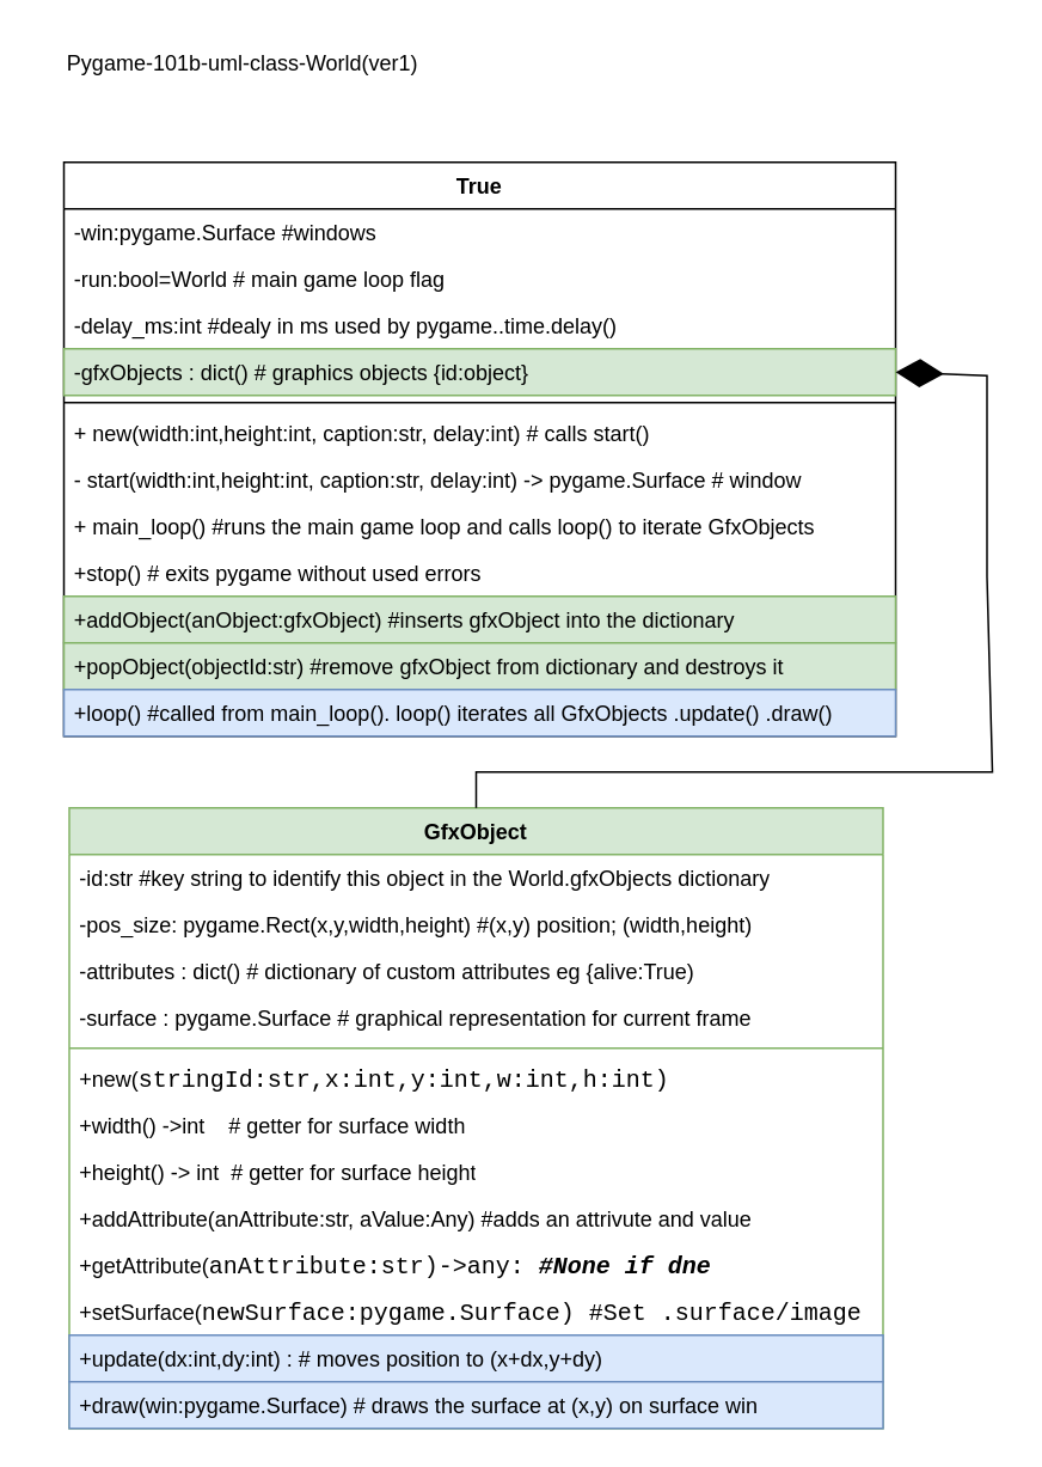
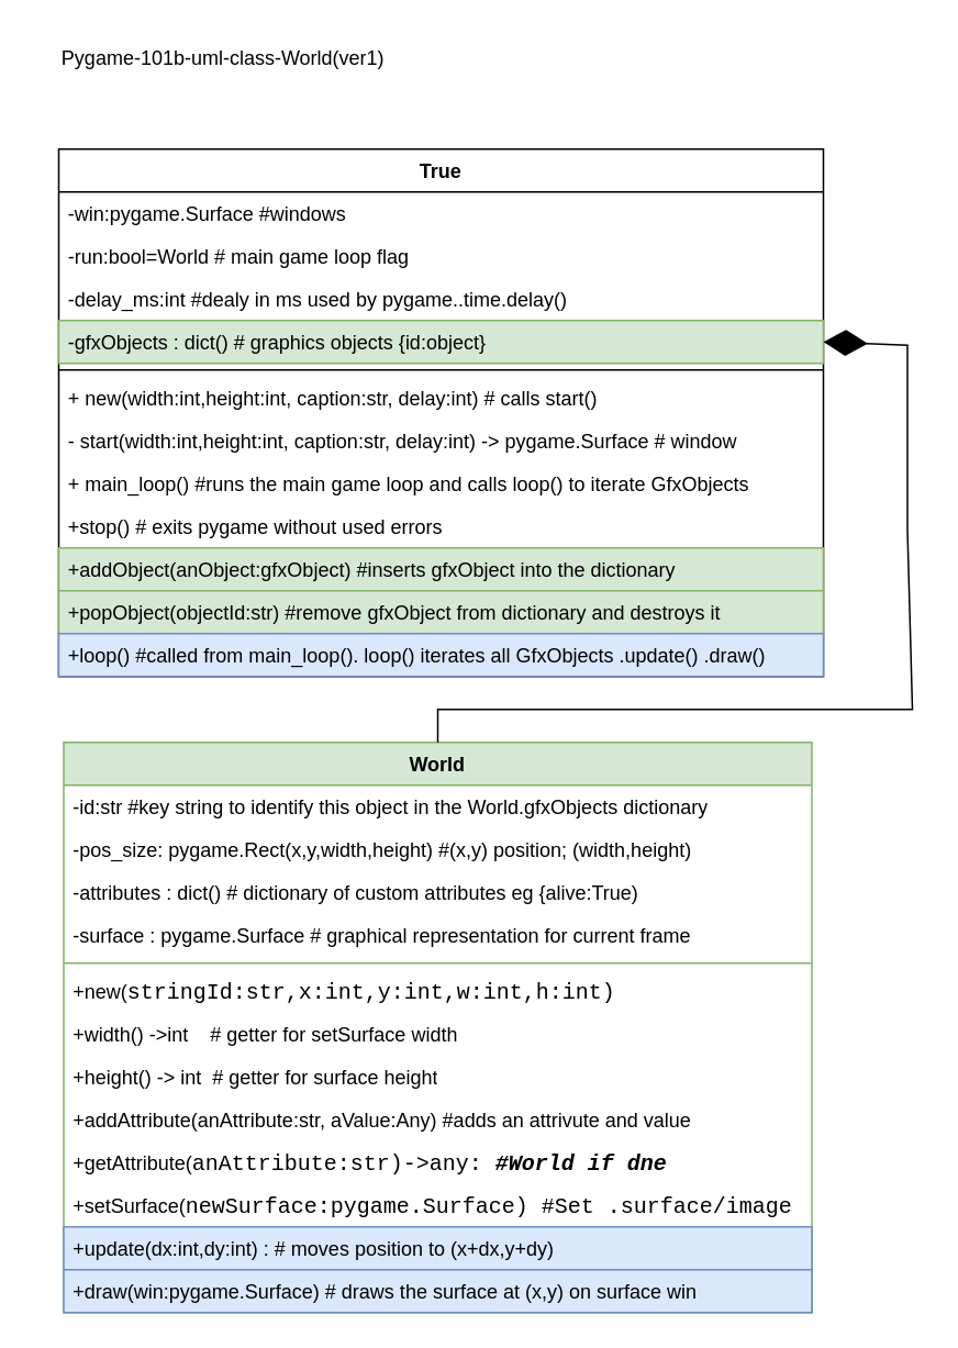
  <mxCell id="0" />
  <mxCell id="1" parent="0" />
  <mxCell id="2" value="True" style="swimlane;fontStyle=1;align=center;verticalAlign=top;childLayout=stackLayout;horizontal=1;startSize=26;horizontalStack=0;resizeParent=1;resizeLast=0;collapsible=1;marginBottom=0;rounded=0;shadow=0;strokeWidth=1;" parent="1" vertex="1"><mxGeometry x="35" y="90" width="464" height="320" as="geometry"><mxRectangle x="230" y="140" width="160" height="26" as="alternateBounds" /></mxGeometry></mxCell>
  <mxCell id="3" value="-win:pygame.Surface #windows" style="text;align=left;verticalAlign=top;spacingLeft=4;spacingRight=4;overflow=hidden;rotatable=0;points=[[0,0.5],[1,0.5]];portConstraint=eastwest;" parent="2" vertex="1"><mxGeometry y="26" width="464" height="26" as="geometry" /></mxCell>
  <mxCell id="4" value="-run:bool=World # main game loop flag" style="text;align=left;verticalAlign=top;spacingLeft=4;spacingRight=4;overflow=hidden;rotatable=0;points=[[0,0.5],[1,0.5]];portConstraint=eastwest;rounded=0;shadow=0;html=0;" parent="2" vertex="1"><mxGeometry y="52" width="464" height="26" as="geometry" /></mxCell>
  <mxCell id="5" value="-delay_ms:int #dealy in ms used by pygame..time.delay()" style="text;align=left;verticalAlign=top;spacingLeft=4;spacingRight=4;overflow=hidden;rotatable=0;points=[[0,0.5],[1,0.5]];portConstraint=eastwest;rounded=0;shadow=0;html=0;" parent="2" vertex="1"><mxGeometry y="78" width="464" height="26" as="geometry" /></mxCell>
  <mxCell id="6" value="-gfxObjects : dict() # graphics objects {id:object}" style="text;align=left;verticalAlign=top;spacingLeft=4;spacingRight=4;overflow=hidden;rotatable=0;points=[[0,0.5],[1,0.5]];portConstraint=eastwest;rounded=0;shadow=0;html=0;fillColor=#d5e8d4;strokeColor=#82b366;" vertex="1" parent="2"><mxGeometry y="104" width="464" height="26" as="geometry" /></mxCell>
  <mxCell id="7" value="" style="line;html=1;strokeWidth=1;align=left;verticalAlign=middle;spacingTop=-1;spacingLeft=3;spacingRight=3;rotatable=0;labelPosition=right;points=[];portConstraint=eastwest;" parent="2" vertex="1"><mxGeometry y="130" width="464" height="8" as="geometry" /></mxCell>
  <mxCell id="8" value="+ new(width:int,height:int, caption:str, delay:int) # calls start()&#10;" style="text;align=left;verticalAlign=top;spacingLeft=4;spacingRight=4;overflow=hidden;rotatable=0;points=[[0,0.5],[1,0.5]];portConstraint=eastwest;" parent="2" vertex="1"><mxGeometry y="138" width="464" height="26" as="geometry" /></mxCell>
  <mxCell id="9" value="- start(width:int,height:int, caption:str, delay:int) -&gt; pygame.Surface # window" style="text;align=left;verticalAlign=top;spacingLeft=4;spacingRight=4;overflow=hidden;rotatable=0;points=[[0,0.5],[1,0.5]];portConstraint=eastwest;" vertex="1" parent="2"><mxGeometry y="164" width="464" height="26" as="geometry" /></mxCell>
  <mxCell id="10" value="+ main_loop() #runs the main game loop and calls loop() to iterate GfxObjects" style="text;align=left;verticalAlign=top;spacingLeft=4;spacingRight=4;overflow=hidden;rotatable=0;points=[[0,0.5],[1,0.5]];portConstraint=eastwest;" vertex="1" parent="2"><mxGeometry y="190" width="464" height="26" as="geometry" /></mxCell>
  <mxCell id="11" value="+stop() # exits pygame without used errors" style="text;align=left;verticalAlign=top;spacingLeft=4;spacingRight=4;overflow=hidden;rotatable=0;points=[[0,0.5],[1,0.5]];portConstraint=eastwest;" vertex="1" parent="2"><mxGeometry y="216" width="464" height="26" as="geometry" /></mxCell>
  <mxCell id="12" value="+addObject(anObject:gfxObject) #inserts gfxObject into the dictionary" style="text;align=left;verticalAlign=top;spacingLeft=4;spacingRight=4;overflow=hidden;rotatable=0;points=[[0,0.5],[1,0.5]];portConstraint=eastwest;fillColor=#d5e8d4;strokeColor=#82b366;" vertex="1" parent="2"><mxGeometry y="242" width="464" height="26" as="geometry" /></mxCell>
  <mxCell id="13" value="+popObject(objectId:str) #remove gfxObject from dictionary and destroys it" style="text;align=left;verticalAlign=top;spacingLeft=4;spacingRight=4;overflow=hidden;rotatable=0;points=[[0,0.5],[1,0.5]];portConstraint=eastwest;fillColor=#d5e8d4;strokeColor=#82b366;" vertex="1" parent="2"><mxGeometry y="268" width="464" height="26" as="geometry" /></mxCell>
  <mxCell id="14" value="+loop() #called from main_loop(). loop() iterates all GfxObjects .update() .draw()" style="text;align=left;verticalAlign=top;spacingLeft=4;spacingRight=4;overflow=hidden;rotatable=0;points=[[0,0.5],[1,0.5]];portConstraint=eastwest;fillColor=#dae8fc;strokeColor=#6c8ebf;" vertex="1" parent="2"><mxGeometry y="294" width="464" height="26" as="geometry" /></mxCell>
  <mxCell id="15" value="Pygame-101b-uml-class-World(ver1)" style="text;html=1;align=center;verticalAlign=middle;whiteSpace=wrap;rounded=0;" vertex="1" parent="1"><mxGeometry x="20" y="20" width="230" height="30" as="geometry" /></mxCell>
- <mxCell id="16" value="GfxObject" style="swimlane;fontStyle=1;align=center;verticalAlign=top;childLayout=stackLayout;horizontal=1;startSize=26;horizontalStack=0;resizeParent=1;resizeParentMax=0;resizeLast=0;collapsible=1;marginBottom=0;whiteSpace=wrap;html=1;fillColor=#d5e8d4;strokeColor=#82b366;" vertex="1" parent="1"><mxGeometry x="38" y="450" width="454" height="346" as="geometry" /></mxCell>
+ <mxCell id="16" value="World" style="swimlane;fontStyle=1;align=center;verticalAlign=top;childLayout=stackLayout;horizontal=1;startSize=26;horizontalStack=0;resizeParent=1;resizeParentMax=0;resizeLast=0;collapsible=1;marginBottom=0;whiteSpace=wrap;html=1;fillColor=#d5e8d4;strokeColor=#82b366;" vertex="1" parent="1"><mxGeometry x="38" y="450" width="454" height="346" as="geometry" /></mxCell>
  <mxCell id="17" value="-id:str #key string to identify this object in the World.gfxObjects dictionary" style="text;strokeColor=none;fillColor=none;align=left;verticalAlign=top;spacingLeft=4;spacingRight=4;overflow=hidden;rotatable=0;points=[[0,0.5],[1,0.5]];portConstraint=eastwest;whiteSpace=wrap;html=1;" vertex="1" parent="16"><mxGeometry y="26" width="454" height="26" as="geometry" /></mxCell>
  <mxCell id="18" value="-pos_size: pygame.Rect(x,y,width,height) #(x,y) position; (width,height)" style="text;strokeColor=none;fillColor=none;align=left;verticalAlign=top;spacingLeft=4;spacingRight=4;overflow=hidden;rotatable=0;points=[[0,0.5],[1,0.5]];portConstraint=eastwest;whiteSpace=wrap;html=1;" vertex="1" parent="16"><mxGeometry y="52" width="454" height="26" as="geometry" /></mxCell>
  <mxCell id="19" value="-attributes : dict() # dictionary of custom attributes eg {alive:True)" style="text;strokeColor=none;fillColor=none;align=left;verticalAlign=top;spacingLeft=4;spacingRight=4;overflow=hidden;rotatable=0;points=[[0,0.5],[1,0.5]];portConstraint=eastwest;whiteSpace=wrap;html=1;" vertex="1" parent="16"><mxGeometry y="78" width="454" height="26" as="geometry" /></mxCell>
  <mxCell id="20" value="-surface : pygame.Surface # graphical representation for current frame" style="text;strokeColor=none;fillColor=none;align=left;verticalAlign=top;spacingLeft=4;spacingRight=4;overflow=hidden;rotatable=0;points=[[0,0.5],[1,0.5]];portConstraint=eastwest;whiteSpace=wrap;html=1;" vertex="1" parent="16"><mxGeometry y="104" width="454" height="26" as="geometry" /></mxCell>
  <mxCell id="21" value="" style="line;strokeWidth=1;fillColor=none;align=left;verticalAlign=middle;spacingTop=-1;spacingLeft=3;spacingRight=3;rotatable=0;labelPosition=right;points=[];portConstraint=eastwest;strokeColor=inherit;" vertex="1" parent="16"><mxGeometry y="130" width="454" height="8" as="geometry" /></mxCell>
  <mxCell id="22" value="+new(&lt;span style=&quot;font-family: Consolas, &amp;quot;Courier New&amp;quot;, monospace; font-size: 10pt;&quot;&gt;stringId&lt;/span&gt;&lt;span style=&quot;font-family: Consolas, &amp;quot;Courier New&amp;quot;, monospace; font-size: 10pt;&quot;&gt;:&lt;/span&gt;&lt;span style=&quot;font-family: Consolas, &amp;quot;Courier New&amp;quot;, monospace; font-size: 10pt;&quot;&gt;str&lt;/span&gt;&lt;span style=&quot;font-family: Consolas, &amp;quot;Courier New&amp;quot;, monospace; font-size: 10pt;&quot;&gt;,&lt;/span&gt;&lt;span style=&quot;font-family: Consolas, &amp;quot;Courier New&amp;quot;, monospace; font-size: 10pt;&quot;&gt;x&lt;/span&gt;&lt;span style=&quot;font-family: Consolas, &amp;quot;Courier New&amp;quot;, monospace; font-size: 10pt;&quot;&gt;:&lt;/span&gt;&lt;span style=&quot;font-family: Consolas, &amp;quot;Courier New&amp;quot;, monospace; font-size: 10pt;&quot;&gt;int&lt;/span&gt;&lt;span style=&quot;font-family: Consolas, &amp;quot;Courier New&amp;quot;, monospace; font-size: 10pt;&quot;&gt;,&lt;/span&gt;&lt;span style=&quot;font-family: Consolas, &amp;quot;Courier New&amp;quot;, monospace; font-size: 10pt;&quot;&gt;y&lt;/span&gt;&lt;span style=&quot;font-family: Consolas, &amp;quot;Courier New&amp;quot;, monospace; font-size: 10pt;&quot;&gt;:&lt;/span&gt;&lt;span style=&quot;font-family: Consolas, &amp;quot;Courier New&amp;quot;, monospace; font-size: 10pt;&quot;&gt;int&lt;/span&gt;&lt;span style=&quot;font-family: Consolas, &amp;quot;Courier New&amp;quot;, monospace; font-size: 10pt;&quot;&gt;,&lt;/span&gt;&lt;span style=&quot;font-family: Consolas, &amp;quot;Courier New&amp;quot;, monospace; font-size: 10pt;&quot;&gt;w&lt;/span&gt;&lt;span style=&quot;font-family: Consolas, &amp;quot;Courier New&amp;quot;, monospace; font-size: 10pt;&quot;&gt;:&lt;/span&gt;&lt;span style=&quot;font-family: Consolas, &amp;quot;Courier New&amp;quot;, monospace; font-size: 10pt;&quot;&gt;int&lt;/span&gt;&lt;span style=&quot;font-family: Consolas, &amp;quot;Courier New&amp;quot;, monospace; font-size: 10pt;&quot;&gt;,&lt;/span&gt;&lt;span style=&quot;font-family: Consolas, &amp;quot;Courier New&amp;quot;, monospace; font-size: 10pt;&quot;&gt;h&lt;/span&gt;&lt;span style=&quot;font-family: Consolas, &amp;quot;Courier New&amp;quot;, monospace; font-size: 10pt;&quot;&gt;:&lt;/span&gt;&lt;span style=&quot;font-family: Consolas, &amp;quot;Courier New&amp;quot;, monospace; font-size: 10pt;&quot;&gt;int&lt;/span&gt;&lt;span style=&quot;font-family: Consolas, &amp;quot;Courier New&amp;quot;, monospace; font-size: 10pt;&quot;&gt;)&lt;/span&gt;" style="text;strokeColor=none;fillColor=none;align=left;verticalAlign=top;spacingLeft=4;spacingRight=4;overflow=hidden;rotatable=0;points=[[0,0.5],[1,0.5]];portConstraint=eastwest;whiteSpace=wrap;html=1;" vertex="1" parent="16"><mxGeometry y="138" width="454" height="26" as="geometry" /></mxCell>
- <mxCell id="23" value="+width() -&amp;gt;int&amp;nbsp; &amp;nbsp; # getter for surface width" style="text;strokeColor=none;fillColor=none;align=left;verticalAlign=top;spacingLeft=4;spacingRight=4;overflow=hidden;rotatable=0;points=[[0,0.5],[1,0.5]];portConstraint=eastwest;whiteSpace=wrap;html=1;" vertex="1" parent="16"><mxGeometry y="164" width="454" height="26" as="geometry" /></mxCell>
+ <mxCell id="23" value="+width() -&amp;gt;int&amp;nbsp; &amp;nbsp; # getter for setSurface width" style="text;strokeColor=none;fillColor=none;align=left;verticalAlign=top;spacingLeft=4;spacingRight=4;overflow=hidden;rotatable=0;points=[[0,0.5],[1,0.5]];portConstraint=eastwest;whiteSpace=wrap;html=1;" vertex="1" parent="16"><mxGeometry y="164" width="454" height="26" as="geometry" /></mxCell>
  <mxCell id="24" value="+height() -&amp;gt; int&amp;nbsp; # getter for surface height" style="text;strokeColor=none;fillColor=none;align=left;verticalAlign=top;spacingLeft=4;spacingRight=4;overflow=hidden;rotatable=0;points=[[0,0.5],[1,0.5]];portConstraint=eastwest;whiteSpace=wrap;html=1;" vertex="1" parent="16"><mxGeometry y="190" width="454" height="26" as="geometry" /></mxCell>
  <mxCell id="25" value="+addAttribute(anAttribute:str, aValue:Any) #adds an attrivute and value" style="text;strokeColor=none;fillColor=none;align=left;verticalAlign=top;spacingLeft=4;spacingRight=4;overflow=hidden;rotatable=0;points=[[0,0.5],[1,0.5]];portConstraint=eastwest;whiteSpace=wrap;html=1;" vertex="1" parent="16"><mxGeometry y="216" width="454" height="26" as="geometry" /></mxCell>
- <mxCell id="26" value="+getAttribute(&lt;span style=&quot;font-family: Consolas, &amp;quot;Courier New&amp;quot;, monospace; font-size: 10pt;&quot;&gt;anAttribute&lt;/span&gt;&lt;span style=&quot;font-family: Consolas, &amp;quot;Courier New&amp;quot;, monospace; font-size: 10pt;&quot;&gt;:&lt;/span&gt;&lt;span style=&quot;font-family: Consolas, &amp;quot;Courier New&amp;quot;, monospace; font-size: 10pt;&quot;&gt;str&lt;/span&gt;&lt;span style=&quot;font-family: Consolas, &amp;quot;Courier New&amp;quot;, monospace; font-size: 10pt;&quot;&gt;)-&amp;gt;&lt;/span&gt;&lt;span style=&quot;font-family: Consolas, &amp;quot;Courier New&amp;quot;, monospace; font-size: 10pt;&quot;&gt;any&lt;/span&gt;&lt;span style=&quot;font-family: Consolas, &amp;quot;Courier New&amp;quot;, monospace; font-size: 10pt;&quot;&gt;:&lt;/span&gt;&lt;span style=&quot;font-family: Consolas, &amp;quot;Courier New&amp;quot;, monospace; font-size: 10pt;&quot;&gt;&amp;nbsp;&lt;/span&gt;&lt;span style=&quot;font-family: Consolas, &amp;quot;Courier New&amp;quot;, monospace; font-size: 10pt; font-weight: bold; font-style: italic;&quot;&gt;#None&amp;nbsp;if&amp;nbsp;dne&lt;/span&gt;" style="text;strokeColor=none;fillColor=none;align=left;verticalAlign=top;spacingLeft=4;spacingRight=4;overflow=hidden;rotatable=0;points=[[0,0.5],[1,0.5]];portConstraint=eastwest;whiteSpace=wrap;html=1;" vertex="1" parent="16"><mxGeometry y="242" width="454" height="26" as="geometry" /></mxCell>
+ <mxCell id="26" value="+getAttribute(&lt;span style=&quot;font-family: Consolas, &amp;quot;Courier New&amp;quot;, monospace; font-size: 10pt;&quot;&gt;anAttribute&lt;/span&gt;&lt;span style=&quot;font-family: Consolas, &amp;quot;Courier New&amp;quot;, monospace; font-size: 10pt;&quot;&gt;:&lt;/span&gt;&lt;span style=&quot;font-family: Consolas, &amp;quot;Courier New&amp;quot;, monospace; font-size: 10pt;&quot;&gt;str&lt;/span&gt;&lt;span style=&quot;font-family: Consolas, &amp;quot;Courier New&amp;quot;, monospace; font-size: 10pt;&quot;&gt;)-&amp;gt;&lt;/span&gt;&lt;span style=&quot;font-family: Consolas, &amp;quot;Courier New&amp;quot;, monospace; font-size: 10pt;&quot;&gt;any&lt;/span&gt;&lt;span style=&quot;font-family: Consolas, &amp;quot;Courier New&amp;quot;, monospace; font-size: 10pt;&quot;&gt;:&lt;/span&gt;&lt;span style=&quot;font-family: Consolas, &amp;quot;Courier New&amp;quot;, monospace; font-size: 10pt;&quot;&gt;&amp;nbsp;&lt;/span&gt;&lt;span style=&quot;font-family: Consolas, &amp;quot;Courier New&amp;quot;, monospace; font-size: 10pt; font-weight: bold; font-style: italic;&quot;&gt;#World&amp;nbsp;if&amp;nbsp;dne&lt;/span&gt;" style="text;strokeColor=none;fillColor=none;align=left;verticalAlign=top;spacingLeft=4;spacingRight=4;overflow=hidden;rotatable=0;points=[[0,0.5],[1,0.5]];portConstraint=eastwest;whiteSpace=wrap;html=1;" vertex="1" parent="16"><mxGeometry y="242" width="454" height="26" as="geometry" /></mxCell>
  <mxCell id="27" value="+setSurface(&lt;span style=&quot;font-family: Consolas, &amp;quot;Courier New&amp;quot;, monospace; font-size: 10pt;&quot;&gt;newSurface&lt;/span&gt;&lt;span style=&quot;font-family: Consolas, &amp;quot;Courier New&amp;quot;, monospace; font-size: 10pt;&quot;&gt;:&lt;/span&gt;&lt;span style=&quot;font-family: Consolas, &amp;quot;Courier New&amp;quot;, monospace; font-size: 10pt;&quot;&gt;pygame&lt;/span&gt;&lt;span style=&quot;font-family: Consolas, &amp;quot;Courier New&amp;quot;, monospace; font-size: 10pt;&quot;&gt;.&lt;/span&gt;&lt;span style=&quot;font-family: Consolas, &amp;quot;Courier New&amp;quot;, monospace; font-size: 10pt;&quot;&gt;Surface&lt;/span&gt;&lt;span style=&quot;font-family: Consolas, &amp;quot;Courier New&amp;quot;, monospace; font-size: 10pt;&quot;&gt;) #Set .surface/image&lt;/span&gt;" style="text;strokeColor=none;fillColor=none;align=left;verticalAlign=top;spacingLeft=4;spacingRight=4;overflow=hidden;rotatable=0;points=[[0,0.5],[1,0.5]];portConstraint=eastwest;whiteSpace=wrap;html=1;fontColor=default;" vertex="1" parent="16"><mxGeometry y="268" width="454" height="26" as="geometry" /></mxCell>
  <mxCell id="28" value="+update(dx:int,dy:int) : # moves position to (x+dx,y+dy)" style="text;strokeColor=#6c8ebf;fillColor=#dae8fc;align=left;verticalAlign=top;spacingLeft=4;spacingRight=4;overflow=hidden;rotatable=0;points=[[0,0.5],[1,0.5]];portConstraint=eastwest;whiteSpace=wrap;html=1;" vertex="1" parent="16"><mxGeometry y="294" width="454" height="26" as="geometry" /></mxCell>
  <mxCell id="29" value="+draw(win:pygame.Surface) # draws the surface at (x,y) on surface win" style="text;strokeColor=#6c8ebf;fillColor=#dae8fc;align=left;verticalAlign=top;spacingLeft=4;spacingRight=4;overflow=hidden;rotatable=0;points=[[0,0.5],[1,0.5]];portConstraint=eastwest;whiteSpace=wrap;html=1;" vertex="1" parent="16"><mxGeometry y="320" width="454" height="26" as="geometry" /></mxCell>
  <mxCell id="30" value="" style="endArrow=diamondThin;endFill=1;endSize=24;html=1;rounded=0;entryX=1;entryY=0.5;entryDx=0;entryDy=0;exitX=0.5;exitY=0;exitDx=0;exitDy=0;" edge="1" parent="1" source="16" target="6"><mxGeometry width="160" relative="1" as="geometry"><mxPoint x="592" y="207" as="sourcePoint" /><mxPoint x="235" y="440" as="targetPoint" /><Array as="points"><mxPoint x="265" y="430" /><mxPoint x="553" y="430" /><mxPoint x="550" y="321" /><mxPoint x="550" y="209" /></Array></mxGeometry></mxCell>
